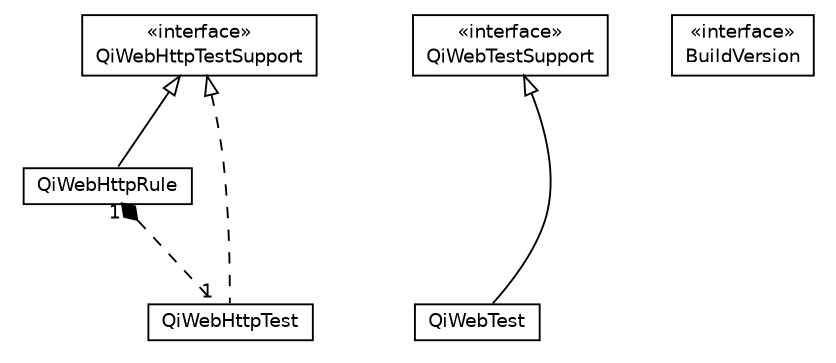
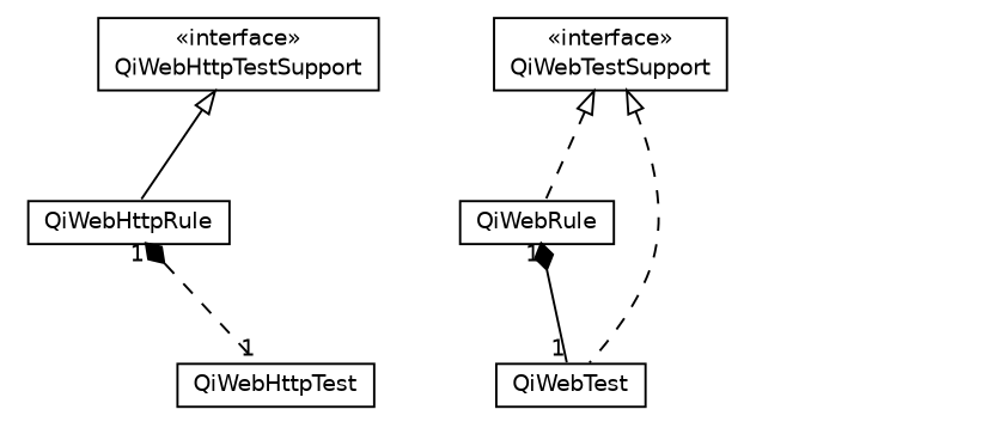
  digraph {
    nodesep=0.25
    ranksep=0.5
    node [fontcolor=black fontname=Helvetica fontsize=10.0 shape=plaintext]
    edge [arrowtail=empty dir=back fontname=Helvetica fontsize=10 headport=p labelfontname=Helvetica labelfontsize=10 style=dashed tailport=p]
    n1 [label=<<table title="org.qiweb.test.QiWebHttpRule" border="0" cellborder="1" cellspacing="0" cellpadding="2" port="p" href="./QiWebHttpRule.html"> 		<tr><td><table border="0" cellspacing="0" cellpadding="1"> <tr><td align="center" balign="center"> QiWebHttpRule </td></tr> 		</table></td></tr> 		</table>>]
    n2 [label=<<table title="org.qiweb.test.QiWebHttpTest" border="0" cellborder="1" cellspacing="0" cellpadding="2" port="p" href="./QiWebHttpTest.html"> 		<tr><td><table border="0" cellspacing="0" cellpadding="1"> <tr><td align="center" balign="center"> QiWebHttpTest </td></tr> 		</table></td></tr> 		</table>>]
    n3 [label=<<table title="org.qiweb.test.QiWebHttpTestSupport" border="0" cellborder="1" cellspacing="0" cellpadding="2" port="p" href="./QiWebHttpTestSupport.html"> 		<tr><td><table border="0" cellspacing="0" cellpadding="1"> <tr><td align="center" balign="center"> &#171;interface&#187; </td></tr> <tr><td align="center" balign="center"> QiWebHttpTestSupport </td></tr> 		</table></td></tr> 		</table>>]
+   n4 [label=<<table title="org.qiweb.test.QiWebRule" border="0" cellborder="1" cellspacing="0" cellpadding="2" port="p" href="./QiWebRule.html"> 		<tr><td><table border="0" cellspacing="0" cellpadding="1"> <tr><td align="center" balign="center"> QiWebRule </td></tr> 		</table></td></tr> 		</table>>]
    n5 [label=<<table title="org.qiweb.test.QiWebTest" border="0" cellborder="1" cellspacing="0" cellpadding="2" port="p" href="./QiWebTest.html"> 		<tr><td><table border="0" cellspacing="0" cellpadding="1"> <tr><td align="center" balign="center"> QiWebTest </td></tr> 		</table></td></tr> 		</table>>]
    n6 [label=<<table title="org.qiweb.test.QiWebTestSupport" border="0" cellborder="1" cellspacing="0" cellpadding="2" port="p" href="./QiWebTestSupport.html"> 		<tr><td><table border="0" cellspacing="0" cellpadding="1"> <tr><td align="center" balign="center"> &#171;interface&#187; </td></tr> <tr><td align="center" balign="center"> QiWebTestSupport </td></tr> 		</table></td></tr> 		</table>>]
-   n7 [label=<<table title="org.qiweb.test.BuildVersion" border="0" cellborder="1" cellspacing="0" cellpadding="2" port="p" href="./BuildVersion.html"> 		<tr><td><table border="0" cellspacing="0" cellpadding="1"> <tr><td align="center" balign="center"> &#171;interface&#187; </td></tr> <tr><td align="center" balign="center"> BuildVersion </td></tr> 		</table></td></tr> 		</table>>]
    n1 -> n2 [arrowhead=none arrowtail=diamond color=black dir=both fontcolor=black fontsize=10.0 headlabel=1 taillabel=1]
    n3 -> n1 [style=solid]
-   n3 -> n2
-   n6 -> n5 [style=solid]
+   n4 -> n5 [arrowhead=none arrowtail=diamond color=black dir=both fontcolor=black fontsize=10.0 headlabel=1 taillabel=1 style=""]
+   n6 -> n4
+   n6 -> n5
  }
